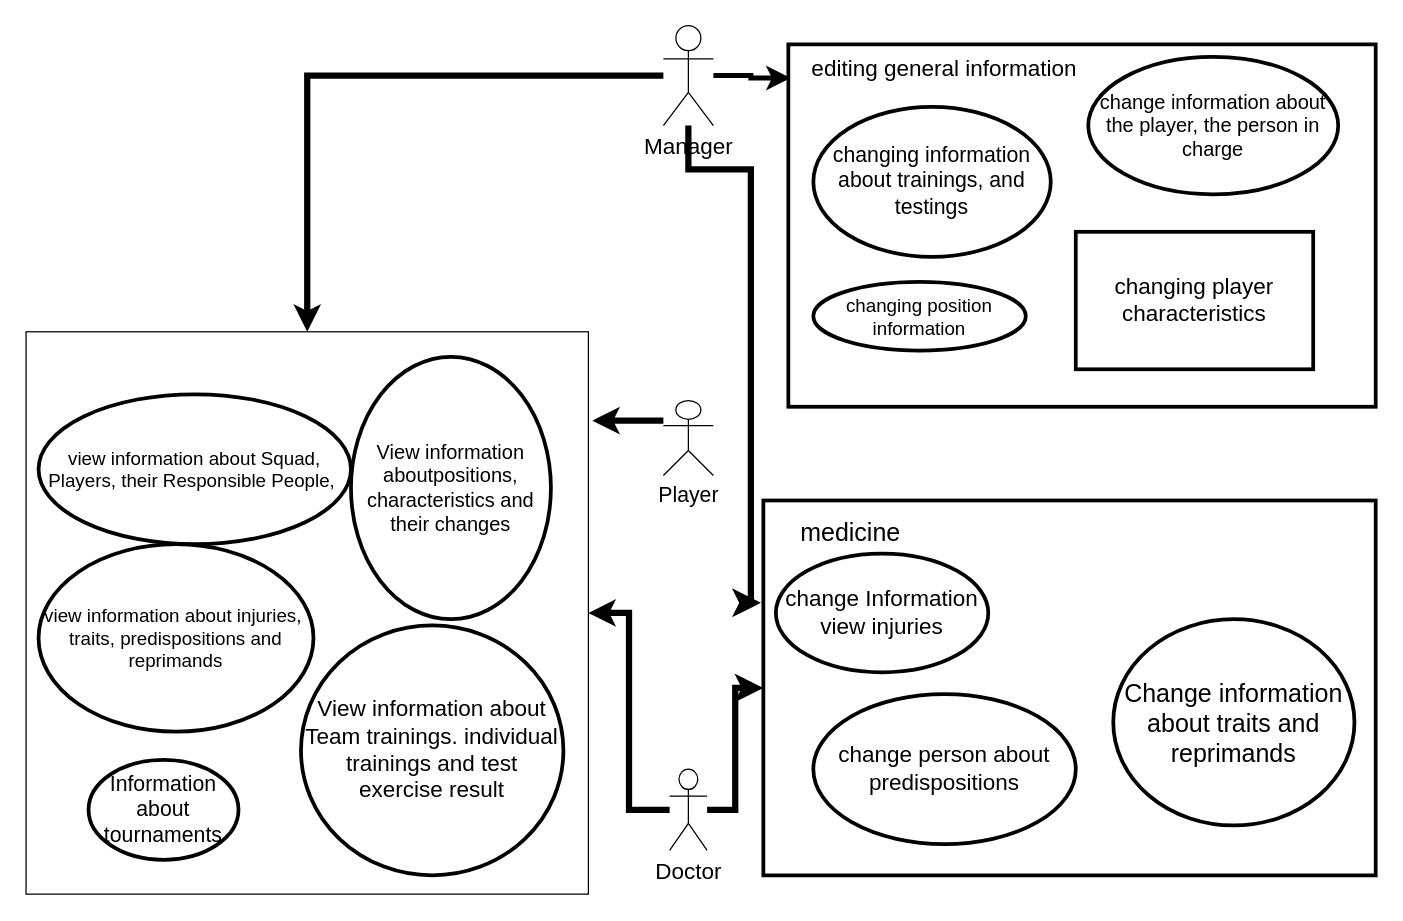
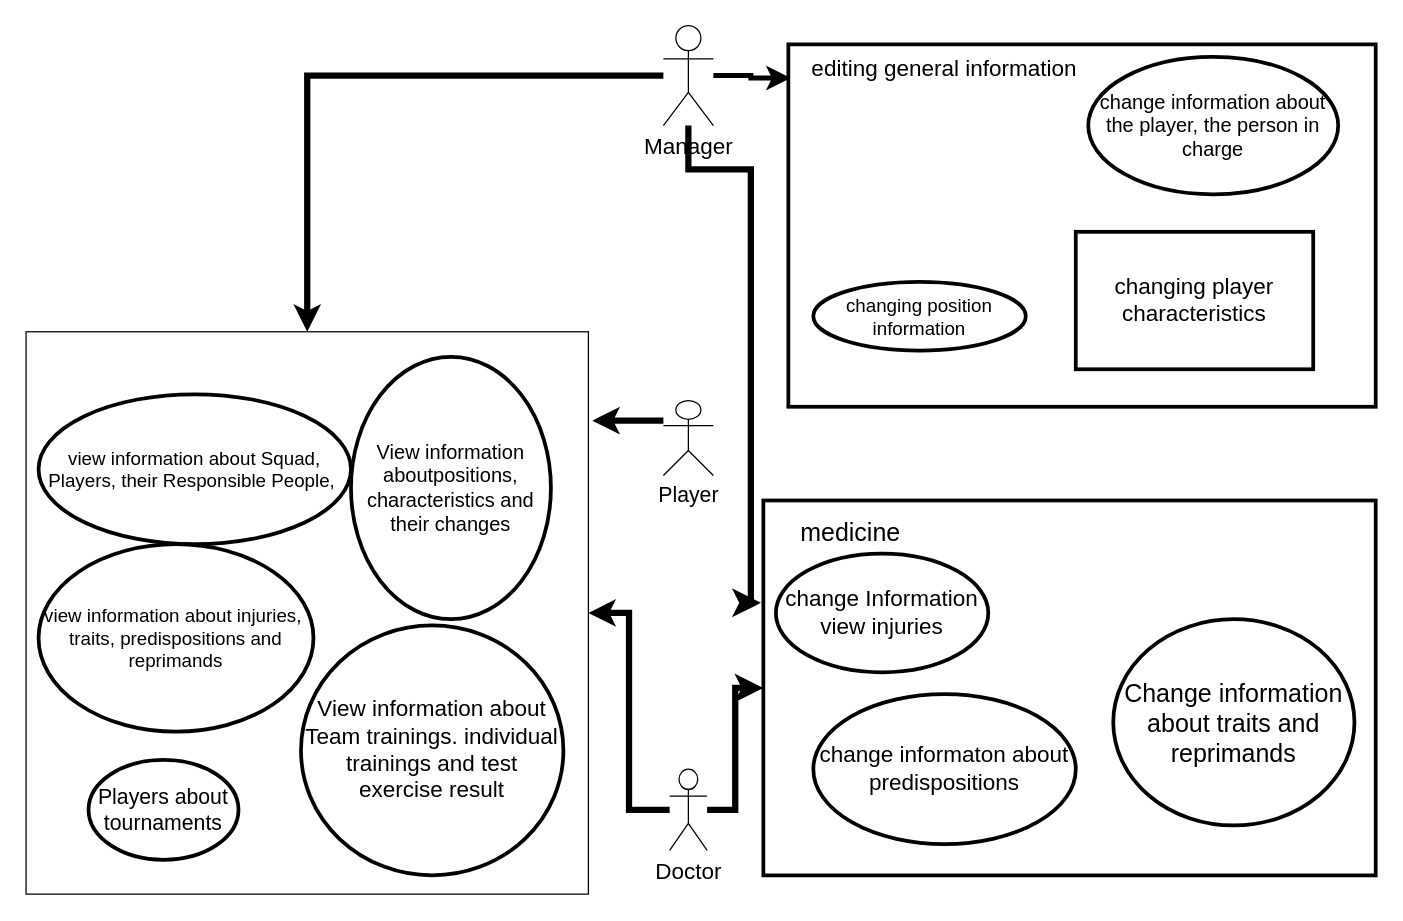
  <mxCell id="0" />
  <mxCell id="1" parent="0" />
  <mxCell id="2" style="edgeStyle=orthogonalEdgeStyle;rounded=0;orthogonalLoop=1;jettySize=auto;html=1;strokeWidth=5;" edge="1" parent="1" source="5" target="11"><mxGeometry relative="1" as="geometry" /></mxCell>
  <mxCell id="3" style="edgeStyle=orthogonalEdgeStyle;rounded=0;orthogonalLoop=1;jettySize=auto;html=1;entryX=0.004;entryY=0.093;entryDx=0;entryDy=0;entryPerimeter=0;endSize=7;startSize=7;strokeWidth=4;" edge="1" parent="1" source="5" target="16"><mxGeometry relative="1" as="geometry" /></mxCell>
  <mxCell id="4" style="edgeStyle=orthogonalEdgeStyle;rounded=0;orthogonalLoop=1;jettySize=auto;html=1;entryX=-0.004;entryY=0.273;entryDx=0;entryDy=0;entryPerimeter=0;startSize=7;endSize=7;strokeWidth=5;" edge="1" parent="1" source="5" target="23"><mxGeometry relative="1" as="geometry"><Array as="points"><mxPoint x="600" y="135" /><mxPoint x="600" y="482" /></Array></mxGeometry></mxCell>
  <mxCell id="5" value="&lt;font style=&quot;font-size: 18px&quot;&gt;Manager&lt;/font&gt;" style="shape=umlActor;verticalLabelPosition=bottom;verticalAlign=top;html=1;outlineConnect=0;" vertex="1" parent="1"><mxGeometry x="530" y="20" width="40" height="80" as="geometry" /></mxCell>
  <mxCell id="6" style="edgeStyle=orthogonalEdgeStyle;rounded=0;orthogonalLoop=1;jettySize=auto;html=1;entryX=1.007;entryY=0.158;entryDx=0;entryDy=0;entryPerimeter=0;strokeWidth=5;" edge="1" parent="1" source="7" target="11"><mxGeometry relative="1" as="geometry"><Array as="points"><mxPoint x="520" y="336" /><mxPoint x="520" y="336" /></Array></mxGeometry></mxCell>
  <mxCell id="7" value="&lt;font style=&quot;font-size: 17px&quot;&gt;Player&lt;/font&gt;" style="shape=umlActor;verticalLabelPosition=bottom;verticalAlign=top;html=1;outlineConnect=0;" vertex="1" parent="1"><mxGeometry x="530" y="320" width="40" height="60" as="geometry" /></mxCell>
  <mxCell id="8" style="edgeStyle=orthogonalEdgeStyle;rounded=0;orthogonalLoop=1;jettySize=auto;html=1;strokeWidth=5;" edge="1" parent="1" source="10" target="11"><mxGeometry relative="1" as="geometry" /></mxCell>
  <mxCell id="9" style="edgeStyle=orthogonalEdgeStyle;rounded=0;orthogonalLoop=1;jettySize=auto;html=1;startSize=7;endSize=7;strokeWidth=5;" edge="1" parent="1" source="10" target="23"><mxGeometry relative="1" as="geometry" /></mxCell>
  <mxCell id="10" value="&lt;font style=&quot;font-size: 18px&quot;&gt;Doctor&lt;/font&gt;" style="shape=umlActor;verticalLabelPosition=bottom;verticalAlign=top;html=1;outlineConnect=0;" vertex="1" parent="1"><mxGeometry x="535" y="615" width="30" height="65" as="geometry" /></mxCell>
  <mxCell id="11" value="" style="whiteSpace=wrap;html=1;aspect=fixed;" vertex="1" parent="1"><mxGeometry x="20" y="265" width="450" height="450" as="geometry" /></mxCell>
  <mxCell id="12" value="&lt;font style=&quot;font-size: 15px&quot;&gt;view information about Squad, Players, their Responsible People,&amp;nbsp;&lt;/font&gt;" style="ellipse;whiteSpace=wrap;html=1;strokeWidth=3;perimeterSpacing=0;" vertex="1" parent="1"><mxGeometry x="30" y="315" width="250" height="120" as="geometry" /></mxCell>
  <mxCell id="13" value="&lt;font style=&quot;font-size: 15px&quot;&gt;view information about injuries,&amp;nbsp; traits, predispositions and reprimands&lt;/font&gt;" style="ellipse;whiteSpace=wrap;html=1;strokeWidth=3;" vertex="1" parent="1"><mxGeometry x="30" y="435" width="220" height="150" as="geometry" /></mxCell>
  <mxCell id="14" value="&lt;font style=&quot;font-size: 16px&quot;&gt;View information aboutpositions,&lt;br&gt;characteristics and their changes&lt;/font&gt;" style="ellipse;whiteSpace=wrap;html=1;strokeWidth=3;" vertex="1" parent="1"><mxGeometry x="280" y="285" width="160" height="210" as="geometry" /></mxCell>
  <mxCell id="15" value="&lt;font style=&quot;font-size: 18px&quot;&gt;View information about Team trainings. individual trainings and test exercise result&lt;/font&gt;" style="ellipse;whiteSpace=wrap;html=1;strokeWidth=3;" vertex="1" parent="1"><mxGeometry x="240" y="500" width="210" height="200" as="geometry" /></mxCell>
  <mxCell id="16" value="" style="rounded=0;whiteSpace=wrap;html=1;strokeWidth=3;" vertex="1" parent="1"><mxGeometry x="630" y="35" width="470" height="290" as="geometry" /></mxCell>
  <mxCell id="17" value="&lt;font style=&quot;font-size: 18px&quot;&gt;editing general information&lt;/font&gt;" style="text;html=1;strokeColor=none;fillColor=none;align=center;verticalAlign=middle;whiteSpace=wrap;rounded=0;" vertex="1" parent="1"><mxGeometry x="640" y="45" width="230" height="20" as="geometry" /></mxCell>
- <mxCell id="18" value="&lt;font style=&quot;font-size: 17px&quot;&gt;Information about tournaments&lt;/font&gt;" style="ellipse;whiteSpace=wrap;html=1;strokeWidth=3;" vertex="1" parent="1"><mxGeometry x="70" y="607.5" width="120" height="80" as="geometry" /></mxCell>
+ <mxCell id="18" value="&lt;font style=&quot;font-size: 17px&quot;&gt;Players about tournaments&lt;/font&gt;" style="ellipse;whiteSpace=wrap;html=1;strokeWidth=3;" vertex="1" parent="1"><mxGeometry x="70" y="607.5" width="120" height="80" as="geometry" /></mxCell>
  <mxCell id="19" value="&lt;font style=&quot;font-size: 16px&quot;&gt;change information about the player, the person in charge&lt;/font&gt;" style="ellipse;whiteSpace=wrap;html=1;strokeWidth=3;" vertex="1" parent="1"><mxGeometry x="870" y="45" width="200" height="110" as="geometry" /></mxCell>
  <mxCell id="20" value="&lt;font style=&quot;font-size: 18px&quot;&gt;changing player characteristics&lt;/font&gt;" style="whiteSpace=wrap;html=1;strokeWidth=3;rounded=0;" vertex="1" parent="1"><mxGeometry x="860" y="185" width="190" height="110" as="geometry" /></mxCell>
- <mxCell id="21" value="&lt;font style=&quot;font-size: 17px&quot;&gt;changing information about trainings, and testings&lt;/font&gt;" style="ellipse;whiteSpace=wrap;html=1;strokeWidth=3;" vertex="1" parent="1"><mxGeometry x="650" y="85" width="190" height="120" as="geometry" /></mxCell>
  <mxCell id="22" value="&lt;font style=&quot;font-size: 15px&quot;&gt;changing position information&lt;/font&gt;" style="ellipse;whiteSpace=wrap;html=1;strokeWidth=3;" vertex="1" parent="1"><mxGeometry x="650" y="225" width="170" height="55" as="geometry" /></mxCell>
  <mxCell id="23" value="" style="rounded=0;whiteSpace=wrap;html=1;strokeWidth=3;" vertex="1" parent="1"><mxGeometry x="610" y="400" width="490" height="300" as="geometry" /></mxCell>
  <mxCell id="24" value="&lt;font style=&quot;font-size: 20px&quot;&gt;medicine&lt;/font&gt;" style="text;html=1;strokeColor=none;fillColor=none;align=center;verticalAlign=middle;whiteSpace=wrap;rounded=0;" vertex="1" parent="1"><mxGeometry x="620" y="415" width="120" height="20" as="geometry" /></mxCell>
  <mxCell id="25" value="&lt;font style=&quot;font-size: 18px&quot;&gt;change Information view injuries&lt;/font&gt;" style="ellipse;whiteSpace=wrap;html=1;strokeWidth=3;" vertex="1" parent="1"><mxGeometry x="620" y="442.5" width="170" height="95" as="geometry" /></mxCell>
  <mxCell id="26" value="&lt;font style=&quot;font-size: 20px&quot;&gt;Change information about traits and reprimands&lt;/font&gt;" style="ellipse;whiteSpace=wrap;html=1;strokeWidth=3;" vertex="1" parent="1"><mxGeometry x="890" y="495" width="193" height="165" as="geometry" /></mxCell>
- <mxCell id="27" value="&lt;font style=&quot;font-size: 18px&quot;&gt;change person about predispositions&lt;/font&gt;" style="ellipse;whiteSpace=wrap;html=1;strokeWidth=3;" vertex="1" parent="1"><mxGeometry x="650" y="555" width="210" height="120" as="geometry" /></mxCell>
+ <mxCell id="27" value="&lt;font style=&quot;font-size: 18px&quot;&gt;change informaton about predispositions&lt;/font&gt;" style="ellipse;whiteSpace=wrap;html=1;strokeWidth=3;" vertex="1" parent="1"><mxGeometry x="650" y="555" width="210" height="120" as="geometry" /></mxCell>
